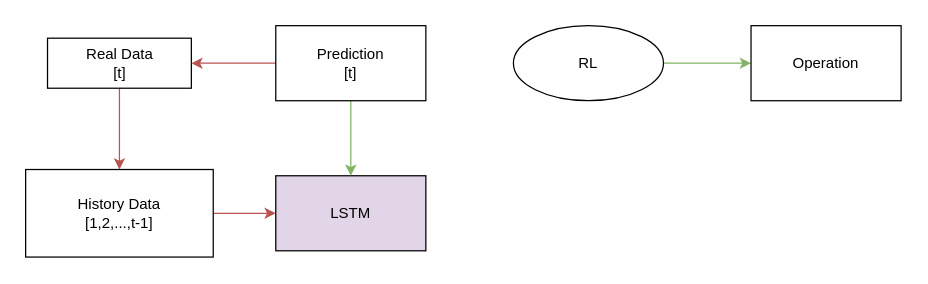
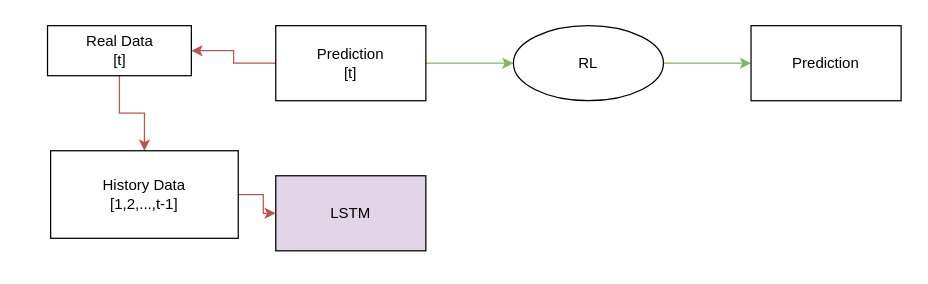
  <mxCell id="0" />
  <mxCell id="1" parent="0" />
  <mxCell id="2" style="edgeStyle=orthogonalEdgeStyle;rounded=0;orthogonalLoop=1;jettySize=auto;html=1;entryX=0.5;entryY=0;entryDx=0;entryDy=0;fillColor=#f8cecc;strokeColor=#b85450;" edge="1" parent="1" source="3" target="6"><mxGeometry relative="1" as="geometry" /></mxCell>
- <mxCell id="3" value="Real Data&lt;br&gt;[t]" style="rounded=0;whiteSpace=wrap;html=1;" vertex="1" parent="1"><mxGeometry x="37.5" y="30" width="115" height="40" as="geometry" /></mxCell>
+ <mxCell id="3" value="Real Data&lt;br&gt;[t]" style="rounded=0;whiteSpace=wrap;html=1;" vertex="1" parent="1"><mxGeometry x="37.5" y="20" width="115" height="40" as="geometry" /></mxCell>
  <mxCell id="4" value="LSTM" style="rounded=0;whiteSpace=wrap;html=1;fillColor=#e1d5e7;" vertex="1" parent="1"><mxGeometry x="220" y="140" width="120" height="60" as="geometry" /></mxCell>
  <mxCell id="5" style="edgeStyle=orthogonalEdgeStyle;rounded=0;orthogonalLoop=1;jettySize=auto;html=1;entryX=0;entryY=0.5;entryDx=0;entryDy=0;fillColor=#f8cecc;strokeColor=#b85450;" edge="1" parent="1" source="6" target="4"><mxGeometry relative="1" as="geometry" /></mxCell>
- <mxCell id="6" value="History Data&lt;br&gt;[1,2,...,t-1]" style="whiteSpace=wrap;html=1;" vertex="1" parent="1"><mxGeometry x="20" y="135" width="150" height="70" as="geometry" /></mxCell>
+ <mxCell id="6" value="History Data&lt;br&gt;[1,2,...,t-1]" style="whiteSpace=wrap;html=1;" vertex="1" parent="1"><mxGeometry x="40" y="120" width="150" height="70" as="geometry" /></mxCell>
  <mxCell id="7" style="edgeStyle=orthogonalEdgeStyle;rounded=0;orthogonalLoop=1;jettySize=auto;html=1;entryX=1;entryY=0.5;entryDx=0;entryDy=0;fillColor=#f8cecc;strokeColor=#b85450;" edge="1" parent="1" source="9" target="3"><mxGeometry relative="1" as="geometry" /></mxCell>
- <mxCell id="8" style="edgeStyle=orthogonalEdgeStyle;rounded=0;orthogonalLoop=1;jettySize=auto;html=1;fillColor=#d5e8d4;strokeColor=#82b366;" edge="1" parent="1" source="9" target="4"><mxGeometry relative="1" as="geometry" /></mxCell>
+ <mxCell id="8" style="edgeStyle=orthogonalEdgeStyle;rounded=0;orthogonalLoop=1;jettySize=auto;html=1;entryX=0;entryY=0.5;entryDx=0;entryDy=0;fillColor=#d5e8d4;strokeColor=#82b366;" edge="1" parent="1" source="9" target="11"><mxGeometry relative="1" as="geometry" /></mxCell>
  <mxCell id="9" value="Prediction&lt;br&gt;[t]" style="whiteSpace=wrap;html=1;" vertex="1" parent="1"><mxGeometry x="220" y="20" width="120" height="60" as="geometry" /></mxCell>
  <mxCell id="10" style="edgeStyle=orthogonalEdgeStyle;rounded=0;orthogonalLoop=1;jettySize=auto;html=1;fillColor=#d5e8d4;strokeColor=#82b366;" edge="1" parent="1" source="11"><mxGeometry relative="1" as="geometry"><mxPoint x="600" y="50" as="targetPoint" /></mxGeometry></mxCell>
  <mxCell id="11" value="RL" style="ellipse;whiteSpace=wrap;html=1;" vertex="1" parent="1"><mxGeometry x="410" y="20" width="120" height="60" as="geometry" /></mxCell>
- <mxCell id="12" value="Operation" style="whiteSpace=wrap;html=1;" vertex="1" parent="1"><mxGeometry x="600" y="20" width="120" height="60" as="geometry" /></mxCell>
+ <mxCell id="12" value="Prediction" style="whiteSpace=wrap;html=1;" vertex="1" parent="1"><mxGeometry x="600" y="20" width="120" height="60" as="geometry" /></mxCell>
